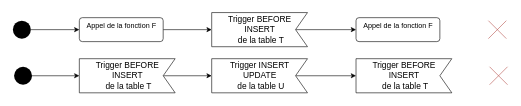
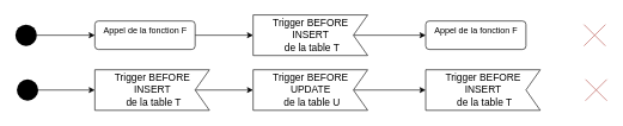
  <mxCell id="0" />
  <mxCell id="1" parent="0" />
  <mxCell id="2" style="edgeStyle=orthogonalEdgeStyle;rounded=0;orthogonalLoop=1;jettySize=auto;html=1;exitX=1;exitY=0.5;exitDx=0;exitDy=0;" edge="1" parent="1" source="3" target="5"><mxGeometry relative="1" as="geometry" /></mxCell>
  <mxCell id="3" value="" style="ellipse;fillColor=#000000;strokeColor=none;" vertex="1" parent="1"><mxGeometry x="20" y="34" width="30" height="30" as="geometry" /></mxCell>
  <mxCell id="4" style="edgeStyle=orthogonalEdgeStyle;rounded=0;orthogonalLoop=1;jettySize=auto;html=1;exitX=1;exitY=0.5;exitDx=0;exitDy=0;" edge="1" parent="1" source="5" target="7"><mxGeometry relative="1" as="geometry" /></mxCell>
  <mxCell id="5" value="Appel de la fonction F" style="html=1;align=center;verticalAlign=top;rounded=1;absoluteArcSize=1;arcSize=10;dashed=0;" vertex="1" parent="1"><mxGeometry x="131" y="29" width="140" height="40" as="geometry" /></mxCell>
  <mxCell id="6" style="edgeStyle=orthogonalEdgeStyle;rounded=0;orthogonalLoop=1;jettySize=auto;html=1;exitX=0;exitY=0;exitDx=20;exitDy=28.5;exitPerimeter=0;" edge="1" parent="1" source="7" target="8"><mxGeometry relative="1" as="geometry" /></mxCell>
  <mxCell id="7" value="Trigger BEFORE &lt;br&gt;INSERT&lt;br&gt;&amp;nbsp;de la table T" style="html=1;shape=mxgraph.infographic.ribbonSimple;notch1=20;notch2=0;align=center;verticalAlign=middle;fontSize=14;fontStyle=0;flipH=1;fillColor=#FFFFFF;" vertex="1" parent="1"><mxGeometry x="352" y="20.5" width="160" height="57" as="geometry" /></mxCell>
  <mxCell id="8" value="Appel de la fonction F" style="html=1;align=center;verticalAlign=top;rounded=1;absoluteArcSize=1;arcSize=10;dashed=0;" vertex="1" parent="1"><mxGeometry x="593" y="29" width="140" height="40" as="geometry" /></mxCell>
  <mxCell id="9" value="" style="shape=umlDestroy;fillColor=#f8cecc;strokeColor=#b85450;" vertex="1" parent="1"><mxGeometry x="814" y="34" width="30" height="30" as="geometry" /></mxCell>
  <mxCell id="10" style="edgeStyle=orthogonalEdgeStyle;rounded=0;orthogonalLoop=1;jettySize=auto;html=1;exitX=1;exitY=0.5;exitDx=0;exitDy=0;entryX=1;entryY=0.5;entryDx=0;entryDy=0;entryPerimeter=0;" edge="1" parent="1" source="11" target="14"><mxGeometry relative="1" as="geometry"><mxPoint x="88" y="109" as="targetPoint" /></mxGeometry></mxCell>
  <mxCell id="11" value="" style="ellipse;fillColor=#000000;strokeColor=none;" vertex="1" parent="1"><mxGeometry x="22" y="111" width="30" height="30" as="geometry" /></mxCell>
  <mxCell id="12" value="" style="shape=umlDestroy;fillColor=#f8cecc;strokeColor=#b85450;" vertex="1" parent="1"><mxGeometry x="816" y="111" width="30" height="30" as="geometry" /></mxCell>
  <mxCell id="13" style="edgeStyle=orthogonalEdgeStyle;rounded=0;orthogonalLoop=1;jettySize=auto;html=1;exitX=0;exitY=0;exitDx=20;exitDy=28.5;exitPerimeter=0;entryX=1;entryY=0.5;entryDx=0;entryDy=0;entryPerimeter=0;" edge="1" parent="1" source="14" target="16"><mxGeometry relative="1" as="geometry" /></mxCell>
  <mxCell id="14" value="Trigger BEFORE &lt;br&gt;INSERT&lt;br&gt;&amp;nbsp;de la table T" style="html=1;shape=mxgraph.infographic.ribbonSimple;notch1=20;notch2=0;align=center;verticalAlign=middle;fontSize=14;fontStyle=0;flipH=1;fillColor=#FFFFFF;" vertex="1" parent="1"><mxGeometry x="131" y="97.5" width="160" height="57" as="geometry" /></mxCell>
  <mxCell id="15" style="edgeStyle=orthogonalEdgeStyle;rounded=0;orthogonalLoop=1;jettySize=auto;html=1;exitX=0;exitY=0;exitDx=20;exitDy=28.5;exitPerimeter=0;entryX=1;entryY=0.5;entryDx=0;entryDy=0;entryPerimeter=0;" edge="1" parent="1" source="16" target="17"><mxGeometry relative="1" as="geometry" /></mxCell>
- <mxCell id="16" value="Trigger INSERT &lt;br&gt;UPDATE&lt;br&gt;&amp;nbsp;de la table U" style="html=1;shape=mxgraph.infographic.ribbonSimple;notch1=20;notch2=0;align=center;verticalAlign=middle;fontSize=14;fontStyle=0;flipH=1;fillColor=#FFFFFF;" vertex="1" parent="1"><mxGeometry x="352" y="97.5" width="160" height="57" as="geometry" /></mxCell>
+ <mxCell id="16" value="Trigger BEFORE &lt;br&gt;UPDATE&lt;br&gt;&amp;nbsp;de la table U" style="html=1;shape=mxgraph.infographic.ribbonSimple;notch1=20;notch2=0;align=center;verticalAlign=middle;fontSize=14;fontStyle=0;flipH=1;fillColor=#FFFFFF;" vertex="1" parent="1"><mxGeometry x="352" y="97.5" width="160" height="57" as="geometry" /></mxCell>
  <mxCell id="17" value="Trigger BEFORE &lt;br&gt;INSERT&lt;br&gt;&amp;nbsp;de la table T" style="html=1;shape=mxgraph.infographic.ribbonSimple;notch1=20;notch2=0;align=center;verticalAlign=middle;fontSize=14;fontStyle=0;flipH=1;fillColor=#FFFFFF;" vertex="1" parent="1"><mxGeometry x="593" y="97.5" width="160" height="57" as="geometry" /></mxCell>
